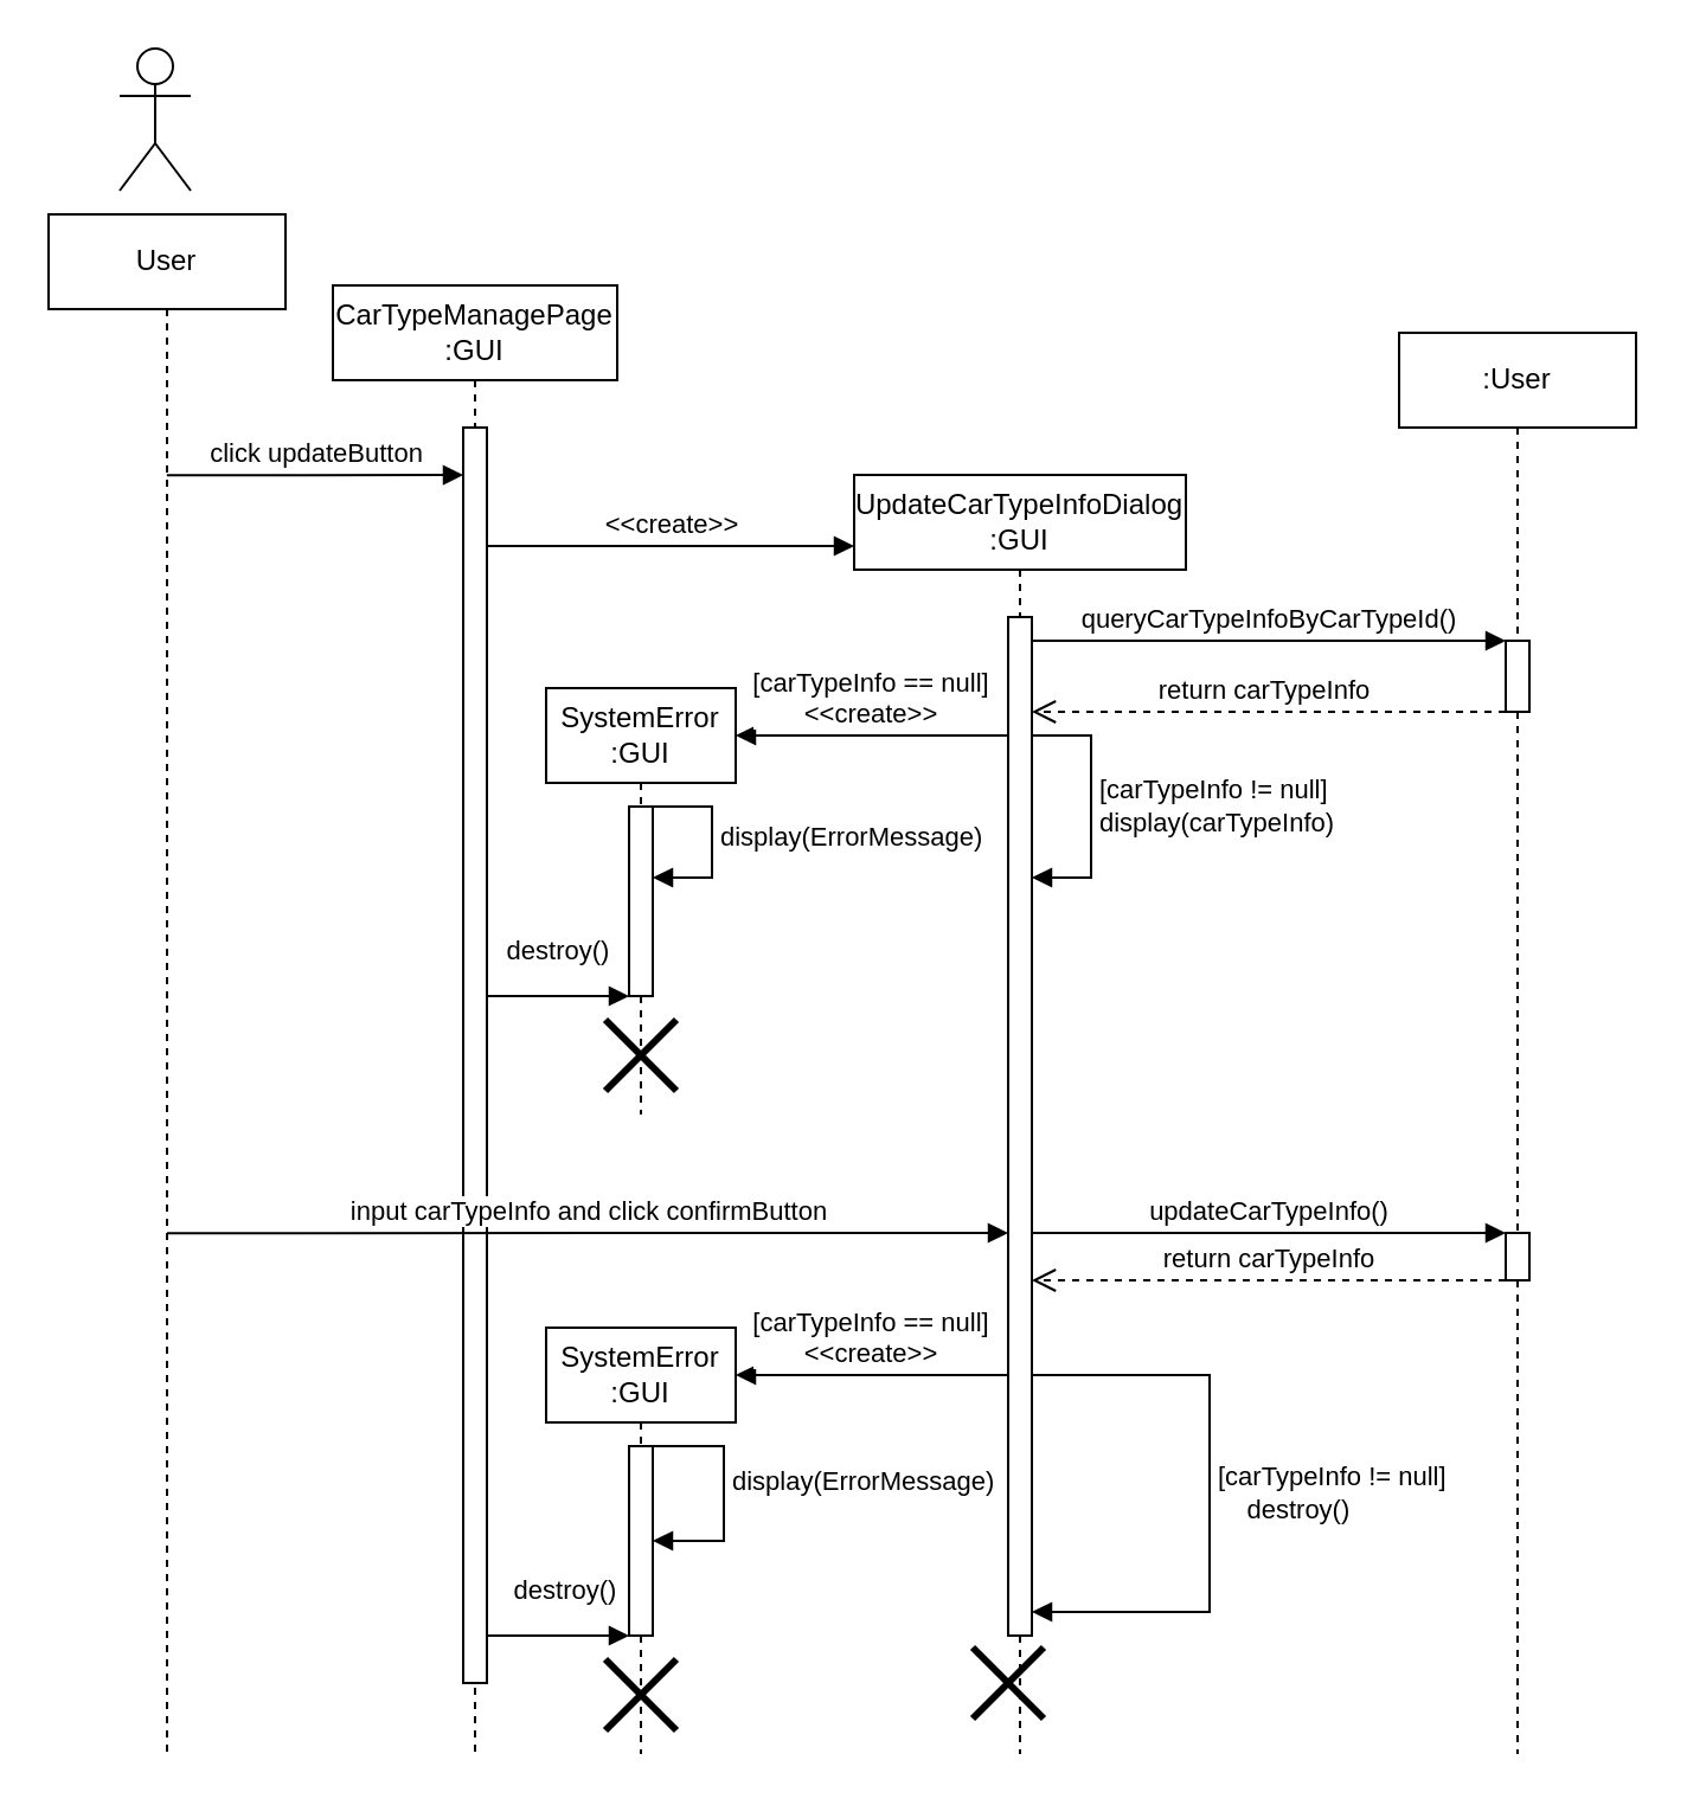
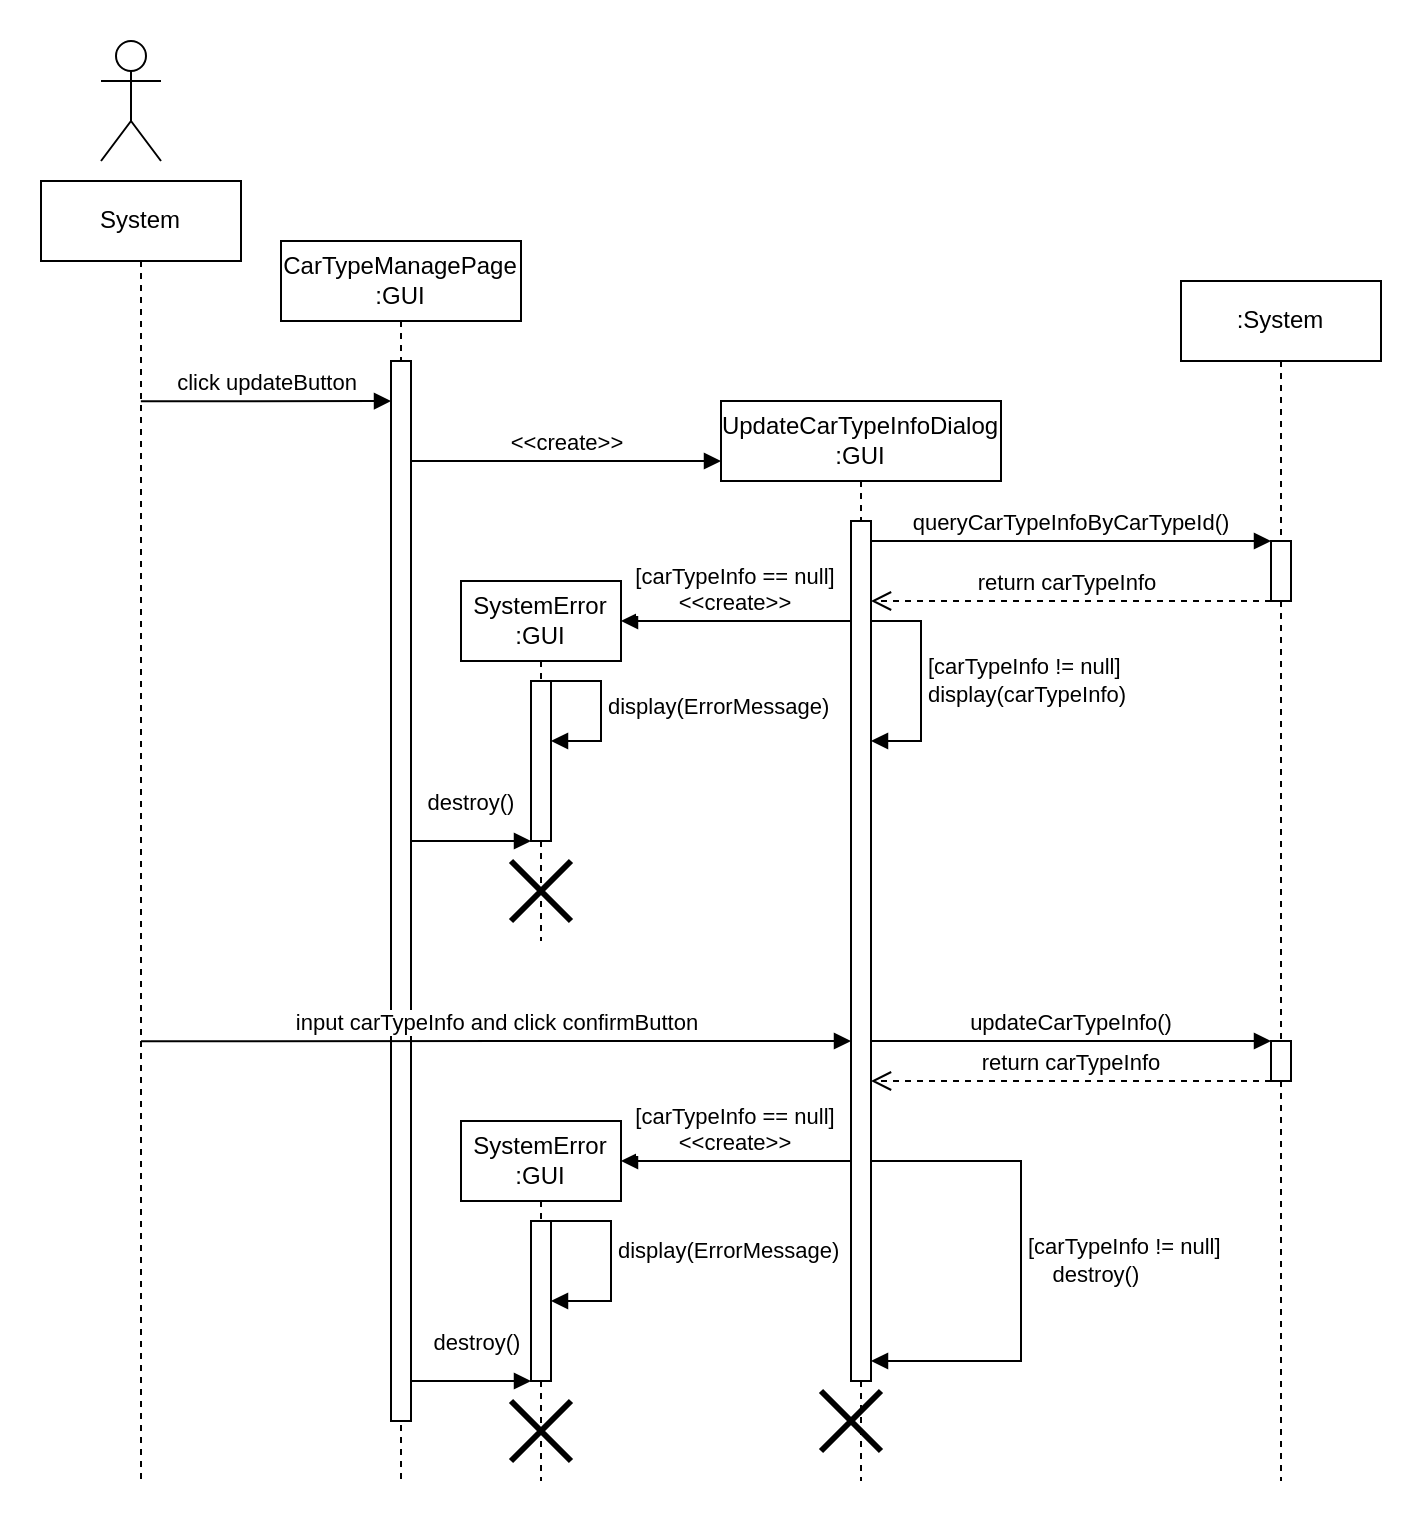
  <mxCell id="0" />
  <mxCell id="1" parent="0" />
  <mxCell id="2" value="" style="shape=umlActor;verticalLabelPosition=bottom;verticalAlign=top;html=1;" vertex="1" parent="1"><mxGeometry x="50" y="20" width="30" height="60" as="geometry" /></mxCell>
- <mxCell id="3" value="User" style="shape=umlLifeline;perimeter=lifelinePerimeter;whiteSpace=wrap;html=1;container=1;dropTarget=0;collapsible=0;recursiveResize=0;outlineConnect=0;portConstraint=eastwest;newEdgeStyle={&quot;edgeStyle&quot;:&quot;elbowEdgeStyle&quot;,&quot;elbow&quot;:&quot;vertical&quot;,&quot;curved&quot;:0,&quot;rounded&quot;:0};" vertex="1" parent="1"><mxGeometry x="20" y="90" width="100" height="650" as="geometry" /></mxCell>
+ <mxCell id="3" value="System" style="shape=umlLifeline;perimeter=lifelinePerimeter;whiteSpace=wrap;html=1;container=1;dropTarget=0;collapsible=0;recursiveResize=0;outlineConnect=0;portConstraint=eastwest;newEdgeStyle={&quot;edgeStyle&quot;:&quot;elbowEdgeStyle&quot;,&quot;elbow&quot;:&quot;vertical&quot;,&quot;curved&quot;:0,&quot;rounded&quot;:0};" vertex="1" parent="1"><mxGeometry x="20" y="90" width="100" height="650" as="geometry" /></mxCell>
  <mxCell id="4" value="CarTypeManagePage&lt;br&gt;:GUI" style="shape=umlLifeline;perimeter=lifelinePerimeter;whiteSpace=wrap;html=1;container=1;dropTarget=0;collapsible=0;recursiveResize=0;outlineConnect=0;portConstraint=eastwest;newEdgeStyle={&quot;edgeStyle&quot;:&quot;elbowEdgeStyle&quot;,&quot;elbow&quot;:&quot;vertical&quot;,&quot;curved&quot;:0,&quot;rounded&quot;:0};" vertex="1" parent="1"><mxGeometry x="140" y="120" width="120" height="620" as="geometry" /></mxCell>
  <mxCell id="5" value="" style="html=1;points=[];perimeter=orthogonalPerimeter;outlineConnect=0;targetShapes=umlLifeline;portConstraint=eastwest;newEdgeStyle={&quot;edgeStyle&quot;:&quot;elbowEdgeStyle&quot;,&quot;elbow&quot;:&quot;vertical&quot;,&quot;curved&quot;:0,&quot;rounded&quot;:0};" vertex="1" parent="4"><mxGeometry x="55" y="60" width="10" height="530" as="geometry" /></mxCell>
  <mxCell id="6" value="click updateButton" style="html=1;verticalAlign=bottom;endArrow=block;edgeStyle=elbowEdgeStyle;elbow=vertical;curved=0;rounded=0;" edge="1" parent="1" target="5"><mxGeometry width="80" relative="1" as="geometry"><mxPoint x="69.929" y="200.136" as="sourcePoint" /><mxPoint x="190" y="200" as="targetPoint" /></mxGeometry></mxCell>
  <mxCell id="7" value="UpdateCarTypeInfoDialog&lt;br&gt;:GUI" style="shape=umlLifeline;perimeter=lifelinePerimeter;whiteSpace=wrap;html=1;container=1;dropTarget=0;collapsible=0;recursiveResize=0;outlineConnect=0;portConstraint=eastwest;newEdgeStyle={&quot;edgeStyle&quot;:&quot;elbowEdgeStyle&quot;,&quot;elbow&quot;:&quot;vertical&quot;,&quot;curved&quot;:0,&quot;rounded&quot;:0};" vertex="1" parent="1"><mxGeometry x="360" y="200" width="140" height="540" as="geometry" /></mxCell>
  <mxCell id="8" value="" style="html=1;points=[];perimeter=orthogonalPerimeter;outlineConnect=0;targetShapes=umlLifeline;portConstraint=eastwest;newEdgeStyle={&quot;edgeStyle&quot;:&quot;elbowEdgeStyle&quot;,&quot;elbow&quot;:&quot;vertical&quot;,&quot;curved&quot;:0,&quot;rounded&quot;:0};" vertex="1" parent="7"><mxGeometry x="65" y="60" width="10" height="430" as="geometry" /></mxCell>
  <mxCell id="9" value="" style="shape=umlDestroy;whiteSpace=wrap;html=1;strokeWidth=3;targetShapes=umlLifeline;" vertex="1" parent="7"><mxGeometry x="50" y="495" width="30" height="30" as="geometry" /></mxCell>
  <mxCell id="10" value="[carTypeInfo != null]&lt;br&gt;display(carTypeInfo)" style="html=1;align=left;spacingLeft=2;endArrow=block;rounded=0;edgeStyle=orthogonalEdgeStyle;curved=0;rounded=0;" edge="1" parent="7" target="8" source="8"><mxGeometry relative="1" as="geometry"><mxPoint x="80" y="110" as="sourcePoint" /><Array as="points"><mxPoint x="100" y="110" /><mxPoint x="100" y="170" /></Array><mxPoint x="75" y="140" as="targetPoint" /></mxGeometry></mxCell>
  <mxCell id="11" value="[carTypeInfo != null]&lt;br&gt;&lt;span style=&quot;&quot;&gt;&lt;span style=&quot;&quot;&gt;&amp;nbsp;&amp;nbsp;&amp;nbsp;&amp;nbsp;&lt;/span&gt;&lt;/span&gt;destroy()" style="html=1;align=left;spacingLeft=2;endArrow=block;rounded=0;edgeStyle=orthogonalEdgeStyle;curved=0;rounded=0;" edge="1" parent="7" target="8" source="8"><mxGeometry relative="1" as="geometry"><mxPoint x="80" y="400" as="sourcePoint" /><Array as="points"><mxPoint x="150" y="380" /><mxPoint x="150" y="480" /></Array><mxPoint x="80" y="480" as="targetPoint" /></mxGeometry></mxCell>
  <mxCell id="12" value="&amp;lt;&amp;lt;create&amp;gt;&amp;gt;" style="html=1;verticalAlign=bottom;endArrow=block;edgeStyle=elbowEdgeStyle;elbow=vertical;curved=0;rounded=0;entryX=0;entryY=0.061;entryDx=0;entryDy=0;entryPerimeter=0;" edge="1" parent="1" source="5"><mxGeometry width="80" relative="1" as="geometry"><mxPoint x="215" y="230" as="sourcePoint" /><mxPoint x="360" y="230.305" as="targetPoint" /></mxGeometry></mxCell>
  <mxCell id="13" value="input carTypeInfo and click confirmButton" style="html=1;verticalAlign=bottom;endArrow=block;edgeStyle=elbowEdgeStyle;elbow=vertical;curved=0;rounded=0;" edge="1" parent="1" target="8"><mxGeometry width="80" relative="1" as="geometry"><mxPoint x="69.997" y="520.13" as="sourcePoint" /><mxPoint x="419.83" y="520.13" as="targetPoint" /></mxGeometry></mxCell>
- <mxCell id="14" value=":User" style="shape=umlLifeline;perimeter=lifelinePerimeter;whiteSpace=wrap;html=1;container=1;dropTarget=0;collapsible=0;recursiveResize=0;outlineConnect=0;portConstraint=eastwest;newEdgeStyle={&quot;edgeStyle&quot;:&quot;elbowEdgeStyle&quot;,&quot;elbow&quot;:&quot;vertical&quot;,&quot;curved&quot;:0,&quot;rounded&quot;:0};" vertex="1" parent="1"><mxGeometry x="590" y="140" width="100" height="600" as="geometry" /></mxCell>
+ <mxCell id="14" value=":System" style="shape=umlLifeline;perimeter=lifelinePerimeter;whiteSpace=wrap;html=1;container=1;dropTarget=0;collapsible=0;recursiveResize=0;outlineConnect=0;portConstraint=eastwest;newEdgeStyle={&quot;edgeStyle&quot;:&quot;elbowEdgeStyle&quot;,&quot;elbow&quot;:&quot;vertical&quot;,&quot;curved&quot;:0,&quot;rounded&quot;:0};" vertex="1" parent="1"><mxGeometry x="590" y="140" width="100" height="600" as="geometry" /></mxCell>
  <mxCell id="15" value="" style="html=1;points=[];perimeter=orthogonalPerimeter;outlineConnect=0;targetShapes=umlLifeline;portConstraint=eastwest;newEdgeStyle={&quot;edgeStyle&quot;:&quot;elbowEdgeStyle&quot;,&quot;elbow&quot;:&quot;vertical&quot;,&quot;curved&quot;:0,&quot;rounded&quot;:0};" vertex="1" parent="14"><mxGeometry x="45" y="380" width="10" height="20" as="geometry" /></mxCell>
  <mxCell id="16" value="" style="html=1;points=[];perimeter=orthogonalPerimeter;outlineConnect=0;targetShapes=umlLifeline;portConstraint=eastwest;newEdgeStyle={&quot;edgeStyle&quot;:&quot;elbowEdgeStyle&quot;,&quot;elbow&quot;:&quot;vertical&quot;,&quot;curved&quot;:0,&quot;rounded&quot;:0};" vertex="1" parent="14"><mxGeometry x="45" y="130" width="10" height="30" as="geometry" /></mxCell>
  <mxCell id="17" value="updateCarTypeInfo()" style="html=1;verticalAlign=bottom;endArrow=block;edgeStyle=elbowEdgeStyle;elbow=vertical;curved=0;rounded=0;" edge="1" parent="1" source="8"><mxGeometry width="80" relative="1" as="geometry"><mxPoint x="440" y="520" as="sourcePoint" /><mxPoint x="635" y="520" as="targetPoint" /></mxGeometry></mxCell>
  <mxCell id="18" value="return carTypeInfo" style="html=1;verticalAlign=bottom;endArrow=open;dashed=1;endSize=8;edgeStyle=elbowEdgeStyle;elbow=vertical;curved=0;rounded=0;" edge="1" parent="1" target="8"><mxGeometry relative="1" as="geometry"><mxPoint x="635" y="540" as="sourcePoint" /><mxPoint x="440" y="540" as="targetPoint" /></mxGeometry></mxCell>
  <mxCell id="19" value="[carTypeInfo == null]&lt;br&gt;&amp;lt;&amp;lt;create&amp;gt;&amp;gt;" style="html=1;verticalAlign=bottom;endArrow=block;edgeStyle=elbowEdgeStyle;elbow=vertical;curved=0;rounded=0;" edge="1" parent="1" source="8"><mxGeometry width="80" relative="1" as="geometry"><mxPoint x="420" y="580.047" as="sourcePoint" /><mxPoint x="310" y="580.38" as="targetPoint" /></mxGeometry></mxCell>
  <mxCell id="20" value="SystemError&lt;br&gt;:GUI" style="shape=umlLifeline;perimeter=lifelinePerimeter;whiteSpace=wrap;html=1;container=1;dropTarget=0;collapsible=0;recursiveResize=0;outlineConnect=0;portConstraint=eastwest;newEdgeStyle={&quot;edgeStyle&quot;:&quot;elbowEdgeStyle&quot;,&quot;elbow&quot;:&quot;vertical&quot;,&quot;curved&quot;:0,&quot;rounded&quot;:0};" vertex="1" parent="1"><mxGeometry x="230" y="560" width="80" height="180" as="geometry" /></mxCell>
  <mxCell id="21" value="" style="html=1;points=[];perimeter=orthogonalPerimeter;outlineConnect=0;targetShapes=umlLifeline;portConstraint=eastwest;newEdgeStyle={&quot;edgeStyle&quot;:&quot;elbowEdgeStyle&quot;,&quot;elbow&quot;:&quot;vertical&quot;,&quot;curved&quot;:0,&quot;rounded&quot;:0};" vertex="1" parent="20"><mxGeometry x="35" y="50" width="10" height="80" as="geometry" /></mxCell>
  <mxCell id="22" value="" style="shape=umlDestroy;whiteSpace=wrap;html=1;strokeWidth=3;targetShapes=umlLifeline;" vertex="1" parent="20"><mxGeometry x="25" y="140" width="30" height="30" as="geometry" /></mxCell>
  <mxCell id="23" value="display(ErrorMessage)" style="html=1;align=left;spacingLeft=2;endArrow=block;rounded=0;edgeStyle=orthogonalEdgeStyle;curved=0;rounded=0;" edge="1" parent="1" target="21"><mxGeometry relative="1" as="geometry"><mxPoint x="275" y="620" as="sourcePoint" /><Array as="points"><mxPoint x="275" y="610" /><mxPoint x="305" y="610" /><mxPoint x="305" y="650" /></Array><mxPoint x="280" y="650" as="targetPoint" /></mxGeometry></mxCell>
  <mxCell id="24" value="destroy()" style="html=1;verticalAlign=bottom;endArrow=block;edgeStyle=elbowEdgeStyle;elbow=vertical;curved=0;rounded=0;" edge="1" parent="1" source="5" target="21"><mxGeometry x="0.091" y="10" width="80" relative="1" as="geometry"><mxPoint x="215" y="680" as="sourcePoint" /><mxPoint x="260" y="680" as="targetPoint" /><Array as="points"><mxPoint x="240" y="690" /></Array><mxPoint as="offset" /></mxGeometry></mxCell>
  <mxCell id="25" value="queryCarTypeInfoByCarTypeId()" style="html=1;verticalAlign=bottom;endArrow=block;edgeStyle=elbowEdgeStyle;elbow=vertical;curved=0;rounded=0;" edge="1" parent="1" source="8"><mxGeometry width="80" relative="1" as="geometry"><mxPoint x="450" y="270" as="sourcePoint" /><mxPoint x="635" y="270.17" as="targetPoint" /></mxGeometry></mxCell>
  <mxCell id="26" value="return carTypeInfo" style="html=1;verticalAlign=bottom;endArrow=open;dashed=1;endSize=8;edgeStyle=elbowEdgeStyle;elbow=vertical;curved=0;rounded=0;" edge="1" parent="1" target="8"><mxGeometry x="0.023" relative="1" as="geometry"><mxPoint x="635" y="299.997" as="sourcePoint" /><mxPoint x="440" y="300" as="targetPoint" /><mxPoint as="offset" /></mxGeometry></mxCell>
  <mxCell id="27" value="[carTypeInfo == null]&lt;br&gt;&amp;lt;&amp;lt;create&amp;gt;&amp;gt;" style="html=1;verticalAlign=bottom;endArrow=block;edgeStyle=elbowEdgeStyle;elbow=vertical;curved=0;rounded=0;" edge="1" parent="1" source="8"><mxGeometry width="80" relative="1" as="geometry"><mxPoint x="420" y="309.667" as="sourcePoint" /><mxPoint x="310" y="310" as="targetPoint" /></mxGeometry></mxCell>
  <mxCell id="28" value="SystemError&lt;br&gt;:GUI" style="shape=umlLifeline;perimeter=lifelinePerimeter;whiteSpace=wrap;html=1;container=1;dropTarget=0;collapsible=0;recursiveResize=0;outlineConnect=0;portConstraint=eastwest;newEdgeStyle={&quot;edgeStyle&quot;:&quot;elbowEdgeStyle&quot;,&quot;elbow&quot;:&quot;vertical&quot;,&quot;curved&quot;:0,&quot;rounded&quot;:0};" vertex="1" parent="1"><mxGeometry x="230" y="290" width="80" height="180" as="geometry" /></mxCell>
  <mxCell id="29" value="" style="html=1;points=[];perimeter=orthogonalPerimeter;outlineConnect=0;targetShapes=umlLifeline;portConstraint=eastwest;newEdgeStyle={&quot;edgeStyle&quot;:&quot;elbowEdgeStyle&quot;,&quot;elbow&quot;:&quot;vertical&quot;,&quot;curved&quot;:0,&quot;rounded&quot;:0};" vertex="1" parent="28"><mxGeometry x="35" y="50" width="10" height="80" as="geometry" /></mxCell>
  <mxCell id="30" value="" style="shape=umlDestroy;whiteSpace=wrap;html=1;strokeWidth=3;targetShapes=umlLifeline;" vertex="1" parent="28"><mxGeometry x="25" y="140" width="30" height="30" as="geometry" /></mxCell>
  <mxCell id="31" value="display(ErrorMessage)" style="html=1;align=left;spacingLeft=2;endArrow=block;rounded=0;edgeStyle=orthogonalEdgeStyle;curved=0;rounded=0;" edge="1" parent="1"><mxGeometry x="0.007" relative="1" as="geometry"><mxPoint x="270" y="340" as="sourcePoint" /><Array as="points"><mxPoint x="300" y="370" /></Array><mxPoint x="275" y="370" as="targetPoint" /><mxPoint as="offset" /></mxGeometry></mxCell>
  <mxCell id="32" value="destroy()" style="html=1;verticalAlign=bottom;endArrow=block;edgeStyle=elbowEdgeStyle;elbow=vertical;curved=0;rounded=0;" edge="1" parent="1" source="5" target="29"><mxGeometry y="10" width="80" relative="1" as="geometry"><mxPoint x="230" y="420" as="sourcePoint" /><mxPoint x="255" y="410" as="targetPoint" /><Array as="points"><mxPoint x="235" y="420" /></Array><mxPoint as="offset" /></mxGeometry></mxCell>
